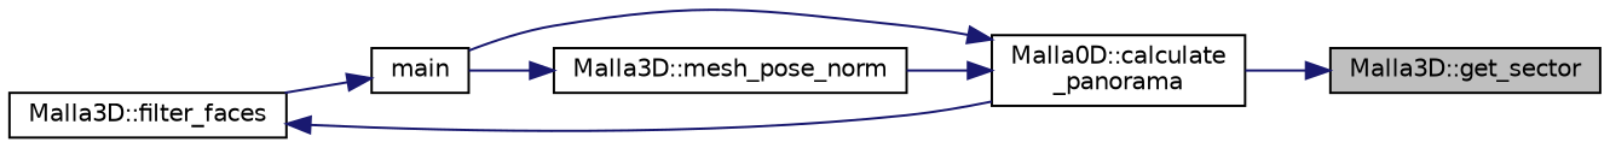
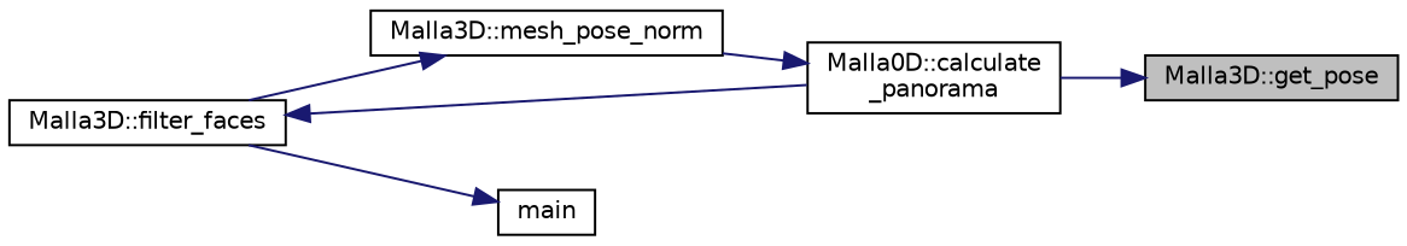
  digraph {
    rankdir=RL
    node [color=black fillcolor=white fontname=Helvetica fontsize=10 shape=record style=filled]
    edge [color=midnightblue dir=back fontname=Helvetica fontsize=10 labelfontname=Helvetica labelfontsize=10 style=solid]
-   n1 [fillcolor=grey75 fontcolor=black height=0.2 label="Malla3D::get_sector" width=0.4]
+   n1 [fillcolor=grey75 fontcolor=black height=0.2 label="Malla3D::get_pose" width=0.4]
    n2 [height=0.2 label="Malla0D::calculate\l_panorama" width=0.4]
    n3 [height=0.2 label=main width=0.4]
    n4 [height=0.2 label="Malla3D::mesh_pose_norm" width=0.4]
    n5 [height=0.2 label="Malla3D::filter_faces" width=0.4]
    n1 -> n2
-   n2 -> n3
    n2 -> n4
    n3 -> n5
-   n4 -> n3
+   n4 -> n5
    n5 -> n2
  }
